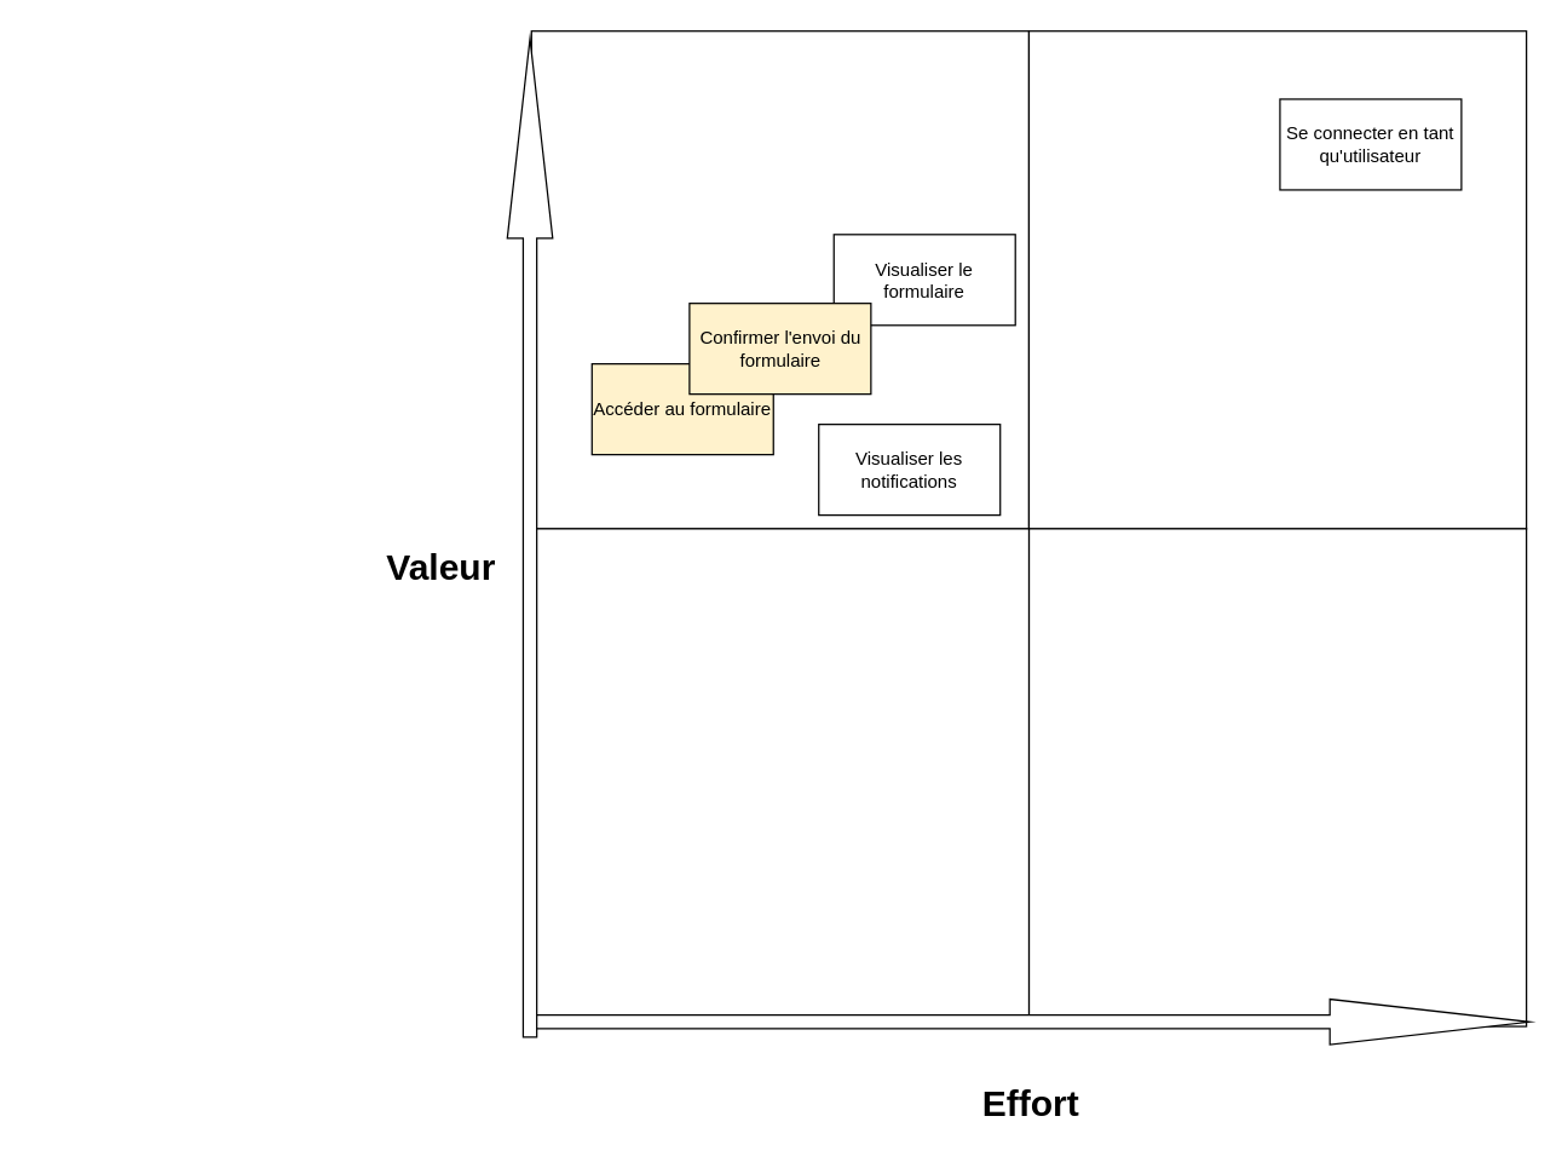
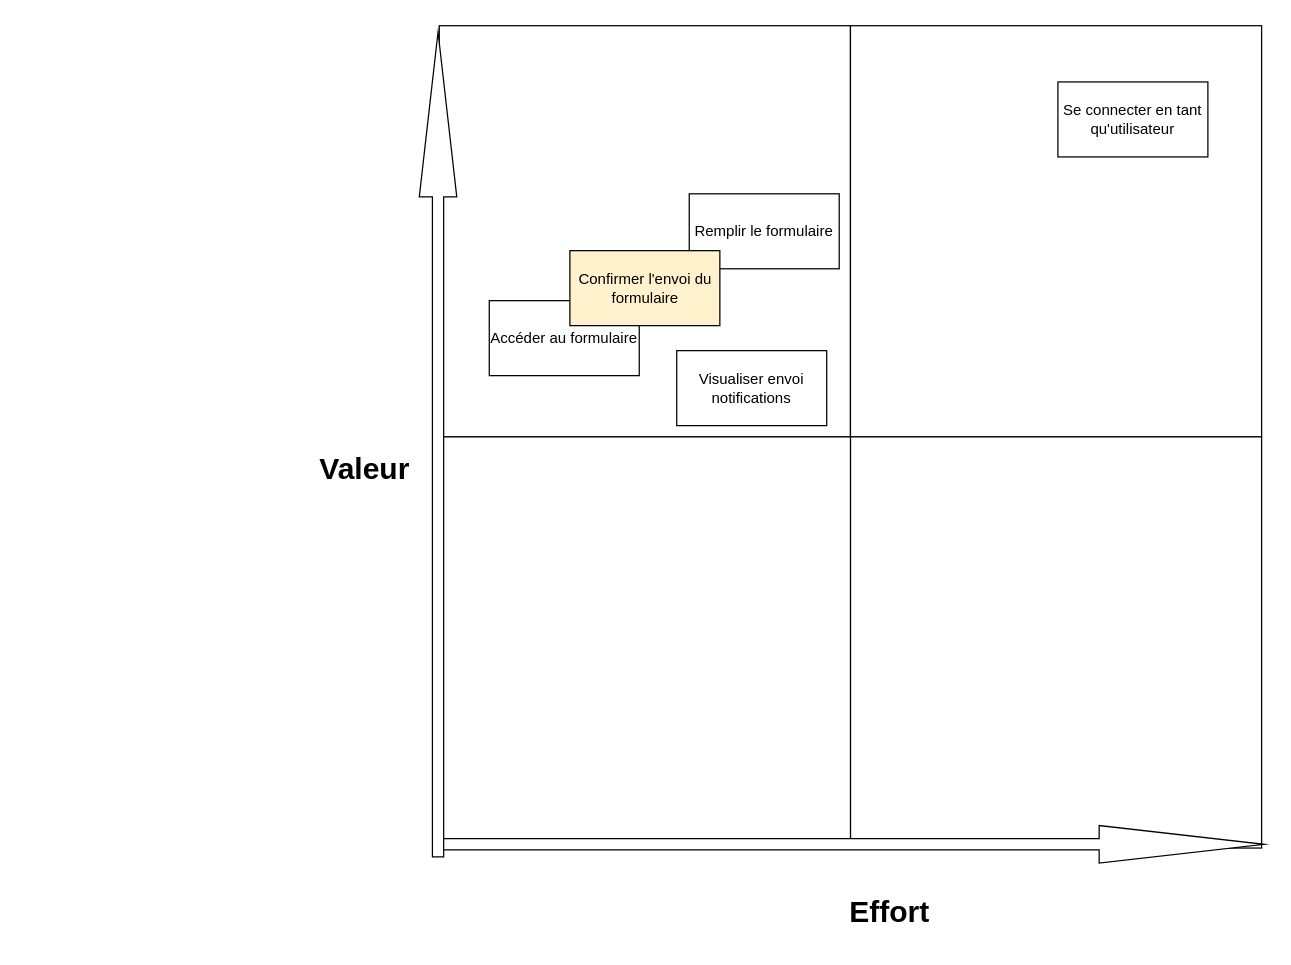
  <mxCell id="0" />
  <mxCell id="1" parent="0" />
  <mxCell id="2" value="" style="whiteSpace=wrap;html=1;aspect=fixed;" vertex="1" parent="1"><mxGeometry x="351" y="20" width="329" height="329" as="geometry" /></mxCell>
  <mxCell id="3" value="" style="whiteSpace=wrap;html=1;aspect=fixed;" vertex="1" parent="1"><mxGeometry x="680" y="20" width="329" height="329" as="geometry" /></mxCell>
  <mxCell id="4" value="" style="whiteSpace=wrap;html=1;aspect=fixed;" vertex="1" parent="1"><mxGeometry x="680" y="349" width="329" height="329" as="geometry" /></mxCell>
  <mxCell id="5" value="" style="whiteSpace=wrap;html=1;aspect=fixed;" vertex="1" parent="1"><mxGeometry x="351" y="349" width="329" height="329" as="geometry" /></mxCell>
- <mxCell id="6" value="Effort" style="text;strokeColor=none;fillColor=none;html=1;fontSize=24;fontStyle=1;verticalAlign=middle;align=center;" vertex="1" parent="1"><mxGeometry x="631" y="710" width="100" height="40" as="geometry" /></mxCell>
+ <mxCell id="6" value="Effort" style="text;strokeColor=none;fillColor=none;html=1;fontSize=24;fontStyle=1;verticalAlign=middle;align=center;" vertex="1" parent="1"><mxGeometry x="661" y="710" width="100" height="40" as="geometry" /></mxCell>
  <mxCell id="7" value="Valeur" style="text;strokeColor=none;fillColor=none;html=1;fontSize=24;fontStyle=1;verticalAlign=middle;align=center;" vertex="1" parent="1"><mxGeometry y="355" width="100" height="40" as="geometry" x="241" /></mxCell>
  <mxCell id="8" value="" style="shape=singleArrow;whiteSpace=wrap;html=1;" vertex="1" parent="1"><mxGeometry x="351" y="660" width="660" height="30" as="geometry" /></mxCell>
  <mxCell id="9" value="" style="shape=singleArrow;whiteSpace=wrap;html=1;rotation=-90;" vertex="1" parent="1"><mxGeometry x="20" y="340" width="660" height="30" as="geometry" /></mxCell>
  <mxCell id="10" value="Se connecter en tant qu'utilisateur" style="rounded=0;whiteSpace=wrap;html=1;" vertex="1" parent="1"><mxGeometry x="846" y="65" width="120" height="60" as="geometry" /></mxCell>
- <mxCell id="11" value="Accéder au formulaire" style="rounded=0;whiteSpace=wrap;html=1;fillColor=#fff2cc;" vertex="1" parent="1"><mxGeometry x="391" y="240" width="120" height="60" as="geometry" /></mxCell>
- <mxCell id="12" value="Visualiser le formulaire" style="rounded=0;whiteSpace=wrap;html=1;" vertex="1" parent="1"><mxGeometry x="551" y="154.5" width="120" height="60" as="geometry" /></mxCell>
+ <mxCell id="11" value="Accéder au formulaire" style="rounded=0;whiteSpace=wrap;html=1;" vertex="1" parent="1"><mxGeometry x="391" y="240" width="120" height="60" as="geometry" /></mxCell>
+ <mxCell id="12" value="Remplir le formulaire" style="rounded=0;whiteSpace=wrap;html=1;" vertex="1" parent="1"><mxGeometry x="551" y="154.5" width="120" height="60" as="geometry" /></mxCell>
  <mxCell id="13" value="Confirmer l'envoi du formulaire" style="rounded=0;whiteSpace=wrap;html=1;fillColor=#fff2cc;" vertex="1" parent="1"><mxGeometry x="455.5" y="200" width="120" height="60" as="geometry" /></mxCell>
- <mxCell id="14" value="Visualiser les notifications" style="rounded=0;whiteSpace=wrap;html=1;" vertex="1" parent="1"><mxGeometry x="541" y="280" width="120" height="60" as="geometry" /></mxCell>
+ <mxCell id="14" value="Visualiser envoi notifications" style="rounded=0;whiteSpace=wrap;html=1;" vertex="1" parent="1"><mxGeometry x="541" y="280" width="120" height="60" as="geometry" /></mxCell>
